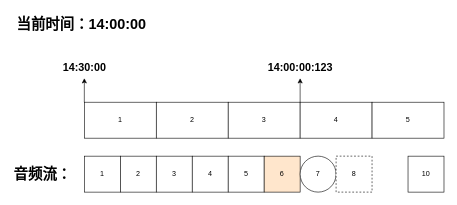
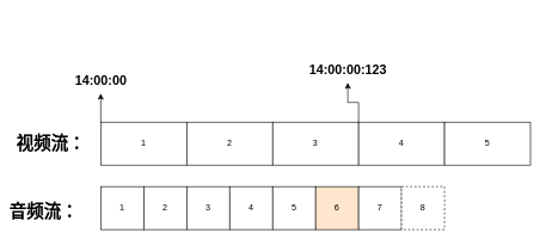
  <mxCell id="0" />
  <mxCell id="1" parent="0" />
  <mxCell id="2" style="edgeStyle=orthogonalEdgeStyle;rounded=0;orthogonalLoop=1;jettySize=auto;html=1;exitX=0;exitY=0;exitDx=0;exitDy=0;entryX=0.5;entryY=1;entryDx=0;entryDy=0;fontSize=18;" parent="1" source="3" target="22" edge="1"><mxGeometry relative="1" as="geometry" /></mxCell>
  <mxCell id="3" value="1" style="rounded=0;whiteSpace=wrap;html=1;" parent="1" vertex="1"><mxGeometry x="140" y="170" width="120" height="60" as="geometry" /></mxCell>
  <mxCell id="4" value="2" style="rounded=0;whiteSpace=wrap;html=1;" parent="1" vertex="1"><mxGeometry x="260" y="170" width="120" height="60" as="geometry" /></mxCell>
- <mxCell id="6" value="当前时间：14:00:00" style="text;strokeColor=none;fillColor=none;html=1;fontSize=24;fontStyle=1;verticalAlign=middle;align=center;" parent="1" vertex="1"><mxGeometry x="20" y="20" width="230" height="40" as="geometry" /></mxCell>
+ <mxCell id="5" value="视频流：" style="text;strokeColor=none;fillColor=none;html=1;fontSize=24;fontStyle=1;verticalAlign=middle;align=center;" parent="1" vertex="1"><mxGeometry x="20" y="180" width="100" height="40" as="geometry" /></mxCell>
  <mxCell id="7" style="edgeStyle=orthogonalEdgeStyle;rounded=0;orthogonalLoop=1;jettySize=auto;html=1;exitX=1;exitY=0;exitDx=0;exitDy=0;fontSize=18;" parent="1" source="8" target="21" edge="1"><mxGeometry relative="1" as="geometry" /></mxCell>
  <mxCell id="8" value="3" style="rounded=0;whiteSpace=wrap;html=1;" parent="1" vertex="1"><mxGeometry x="380" y="170" width="120" height="60" as="geometry" /></mxCell>
  <mxCell id="9" value="4" style="rounded=0;whiteSpace=wrap;html=1;" parent="1" vertex="1"><mxGeometry x="500" y="170" width="120" height="60" as="geometry" /></mxCell>
  <mxCell id="10" value="5" style="rounded=0;whiteSpace=wrap;html=1;" parent="1" vertex="1"><mxGeometry x="620" y="170" width="120" height="60" as="geometry" /></mxCell>
  <mxCell id="11" value="1" style="rounded=0;whiteSpace=wrap;html=1;" parent="1" vertex="1"><mxGeometry x="140" y="260" width="60" height="60" as="geometry" /></mxCell>
- <mxCell id="12" value="音频流：" style="text;strokeColor=none;fillColor=none;html=1;fontSize=24;fontStyle=1;verticalAlign=middle;align=center;" parent="1" vertex="1"><mxGeometry x="20" y="270" width="100" height="40" as="geometry" /></mxCell>
+ <mxCell id="12" value="音频流：" style="text;strokeColor=none;fillColor=none;html=1;fontSize=24;fontStyle=1;verticalAlign=middle;align=center;" parent="1" vertex="1"><mxGeometry x="10" y="275" width="100" height="40" as="geometry" /></mxCell>
  <mxCell id="13" value="2" style="rounded=0;whiteSpace=wrap;html=1;" parent="1" vertex="1"><mxGeometry x="200" y="260" width="60" height="60" as="geometry" /></mxCell>
  <mxCell id="14" value="3" style="rounded=0;whiteSpace=wrap;html=1;" parent="1" vertex="1"><mxGeometry x="260" y="260" width="60" height="60" as="geometry" /></mxCell>
  <mxCell id="15" value="4" style="rounded=0;whiteSpace=wrap;html=1;" parent="1" vertex="1"><mxGeometry x="320" y="260" width="60" height="60" as="geometry" /></mxCell>
  <mxCell id="16" value="5" style="rounded=0;whiteSpace=wrap;html=1;" parent="1" vertex="1"><mxGeometry x="380" y="260" width="60" height="60" as="geometry" /></mxCell>
  <mxCell id="17" value="6" style="rounded=0;whiteSpace=wrap;html=1;fillColor=#ffe6cc;" parent="1" vertex="1"><mxGeometry x="440" y="260" width="60" height="60" as="geometry" /></mxCell>
- <mxCell id="18" value="7" style="ellipse;whiteSpace=wrap;html=1;" parent="1" vertex="1"><mxGeometry x="500" y="260" width="60" height="60" as="geometry" /></mxCell>
+ <mxCell id="18" value="7" style="rounded=0;whiteSpace=wrap;html=1;" parent="1" vertex="1"><mxGeometry x="500" y="260" width="60" height="60" as="geometry" /></mxCell>
  <mxCell id="19" value="8" style="rounded=0;whiteSpace=wrap;html=1;dashed=1;" parent="1" vertex="1"><mxGeometry x="560" y="260" width="60" height="60" as="geometry" /></mxCell>
- <mxCell id="20" value="10" style="rounded=0;whiteSpace=wrap;html=1;" parent="1" vertex="1"><mxGeometry x="680" y="260" width="60" height="60" as="geometry" /></mxCell>
- <mxCell id="21" value="&lt;font style=&quot;font-size: 18px;&quot;&gt;14:00:00:123&lt;/font&gt;" style="text;strokeColor=none;fillColor=none;html=1;fontSize=24;fontStyle=1;verticalAlign=middle;align=center;" parent="1" vertex="1"><mxGeometry x="435" y="90" width="130" height="40" as="geometry" /></mxCell>
- <mxCell id="22" value="&lt;font style=&quot;font-size: 18px;&quot;&gt;14:30:00&lt;/font&gt;" style="text;strokeColor=none;fillColor=none;html=1;fontSize=24;fontStyle=1;verticalAlign=middle;align=center;" parent="1" vertex="1"><mxGeometry x="90" y="90" width="100" height="40" as="geometry" /></mxCell>
+ <mxCell id="21" value="&lt;font style=&quot;font-size: 18px;&quot;&gt;14:00:00:123&lt;/font&gt;" style="text;strokeColor=none;fillColor=none;html=1;fontSize=24;fontStyle=1;verticalAlign=middle;align=center;" parent="1" vertex="1"><mxGeometry x="420" y="75" width="130" height="40" as="geometry" /></mxCell>
+ <mxCell id="22" value="&lt;font style=&quot;font-size: 18px;&quot;&gt;14:00:00&lt;/font&gt;" style="text;strokeColor=none;fillColor=none;html=1;fontSize=24;fontStyle=1;verticalAlign=middle;align=center;" parent="1" vertex="1"><mxGeometry x="90" y="90" width="100" height="40" as="geometry" /></mxCell>
